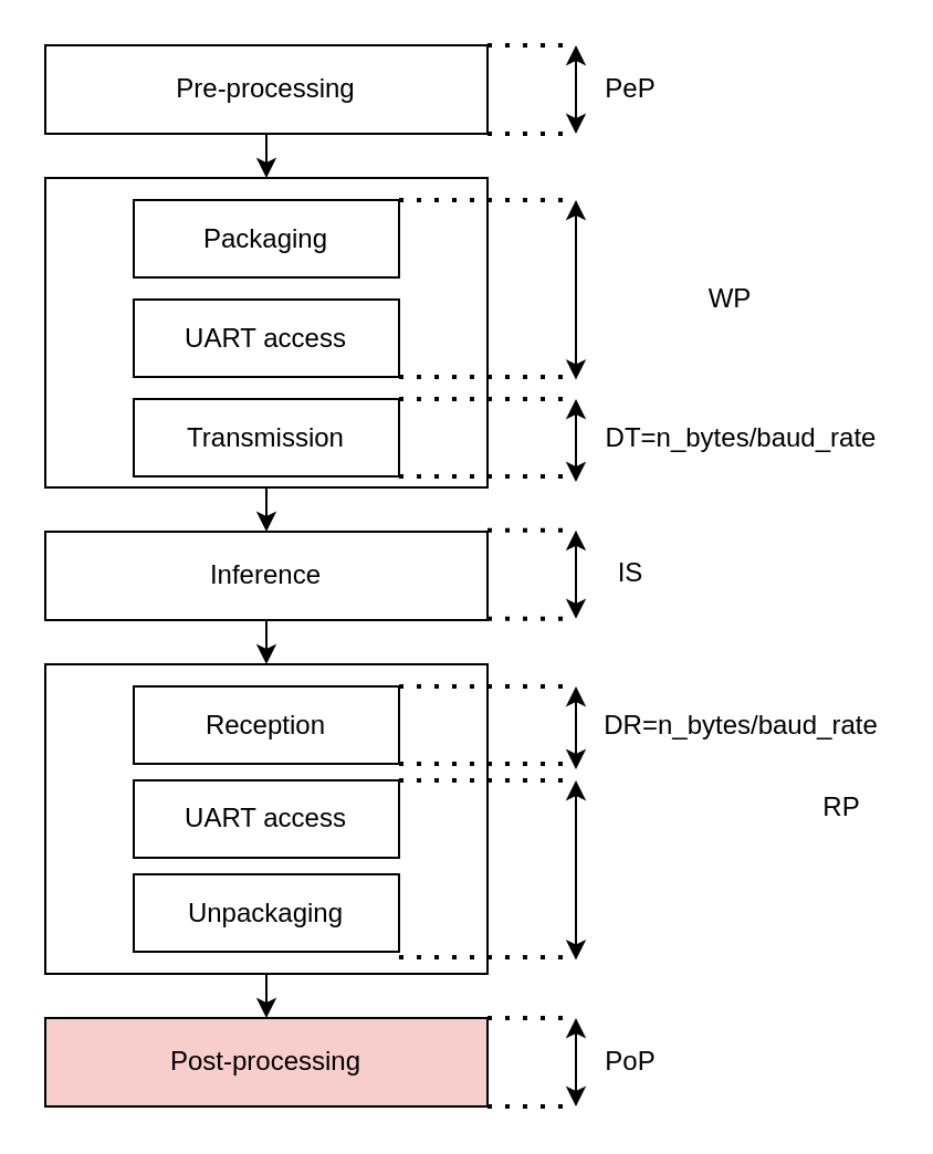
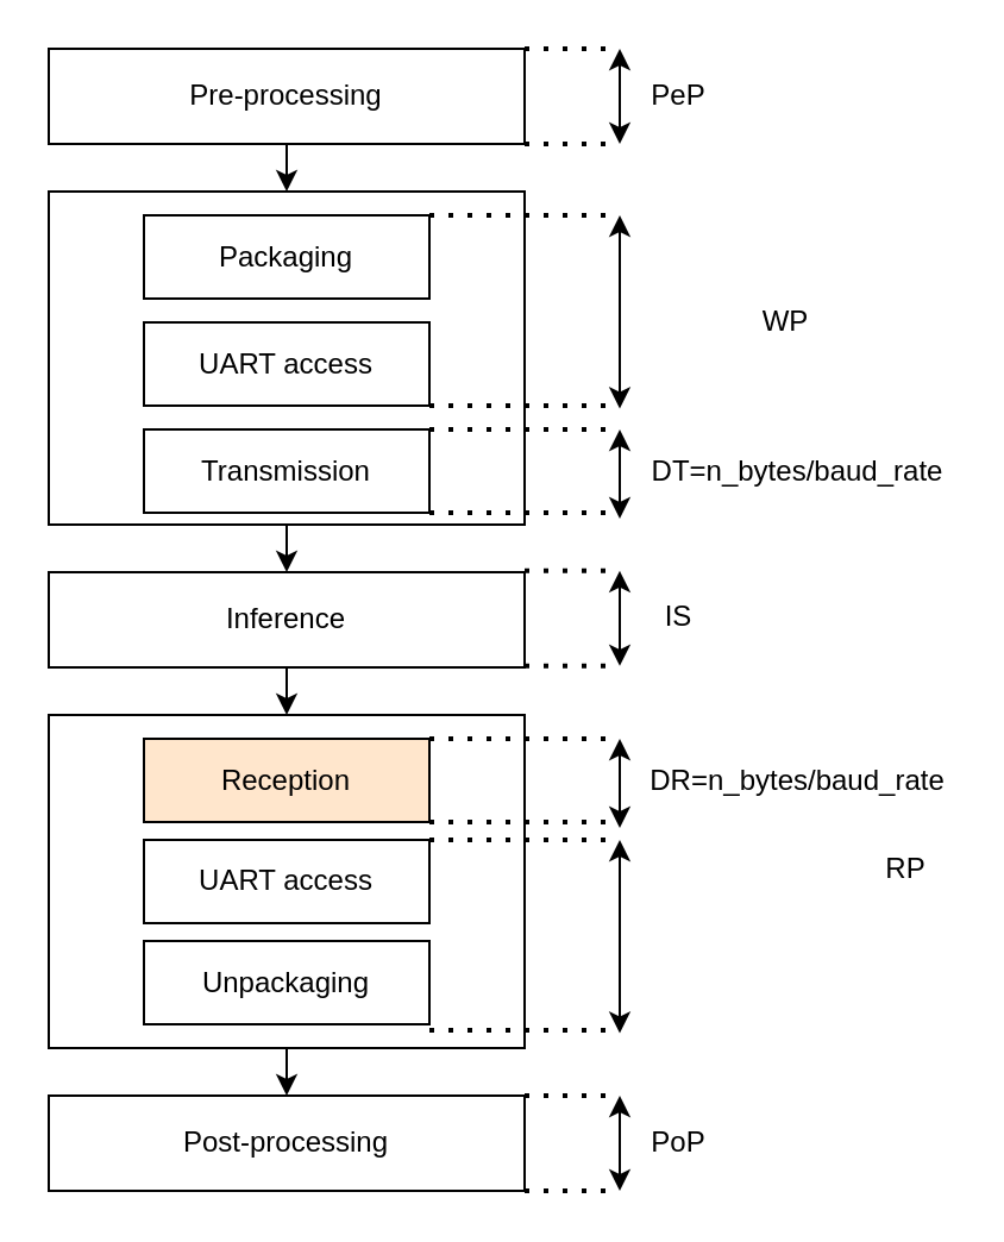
  <mxCell id="0" />
  <mxCell id="1" parent="0" />
  <mxCell id="2" style="edgeStyle=orthogonalEdgeStyle;rounded=0;orthogonalLoop=1;jettySize=auto;html=1;exitX=0.5;exitY=1;exitDx=0;exitDy=0;entryX=0.5;entryY=0;entryDx=0;entryDy=0;" parent="1" source="3" target="5" edge="1"><mxGeometry relative="1" as="geometry" /></mxCell>
  <mxCell id="3" value="Pre-processing" style="rounded=0;whiteSpace=wrap;html=1;" parent="1" vertex="1"><mxGeometry x="20" y="20" width="200" height="40" as="geometry" /></mxCell>
  <mxCell id="4" style="edgeStyle=orthogonalEdgeStyle;rounded=0;orthogonalLoop=1;jettySize=auto;html=1;exitX=0.5;exitY=1;exitDx=0;exitDy=0;entryX=0.5;entryY=0;entryDx=0;entryDy=0;" parent="1" source="5" target="10" edge="1"><mxGeometry relative="1" as="geometry" /></mxCell>
  <mxCell id="5" value="" style="rounded=0;whiteSpace=wrap;html=1;" parent="1" vertex="1"><mxGeometry x="20" y="80" width="200" height="140" as="geometry" /></mxCell>
  <mxCell id="6" value="UART access" style="rounded=0;whiteSpace=wrap;html=1;" parent="1" vertex="1"><mxGeometry x="60" y="135" width="120" height="35" as="geometry" /></mxCell>
  <mxCell id="7" value="Packaging" style="rounded=0;whiteSpace=wrap;html=1;" parent="1" vertex="1"><mxGeometry x="60" y="90" width="120" height="35" as="geometry" /></mxCell>
  <mxCell id="8" value="Transmission" style="rounded=0;whiteSpace=wrap;html=1;" parent="1" vertex="1"><mxGeometry x="60" y="180" width="120" height="35" as="geometry" /></mxCell>
  <mxCell id="9" style="edgeStyle=orthogonalEdgeStyle;rounded=0;orthogonalLoop=1;jettySize=auto;html=1;exitX=0.5;exitY=1;exitDx=0;exitDy=0;entryX=0.5;entryY=0;entryDx=0;entryDy=0;" parent="1" source="10" target="12" edge="1"><mxGeometry relative="1" as="geometry" /></mxCell>
  <mxCell id="10" value="Inference" style="rounded=0;whiteSpace=wrap;html=1;" parent="1" vertex="1"><mxGeometry x="20" y="240" width="200" height="40" as="geometry" /></mxCell>
  <mxCell id="11" style="edgeStyle=orthogonalEdgeStyle;rounded=0;orthogonalLoop=1;jettySize=auto;html=1;exitX=0.5;exitY=1;exitDx=0;exitDy=0;entryX=0.5;entryY=0;entryDx=0;entryDy=0;" parent="1" source="12" target="16" edge="1"><mxGeometry relative="1" as="geometry" /></mxCell>
  <mxCell id="12" value="" style="rounded=0;whiteSpace=wrap;html=1;" parent="1" vertex="1"><mxGeometry x="20" y="300" width="200" height="140" as="geometry" /></mxCell>
  <mxCell id="13" value="UART access" style="rounded=0;whiteSpace=wrap;html=1;" parent="1" vertex="1"><mxGeometry x="60" y="352.5" width="120" height="35" as="geometry" /></mxCell>
  <mxCell id="14" value="Unpackaging" style="rounded=0;whiteSpace=wrap;html=1;" parent="1" vertex="1"><mxGeometry x="60" y="395" width="120" height="35" as="geometry" /></mxCell>
- <mxCell id="15" value="Reception" style="rounded=0;whiteSpace=wrap;html=1;" parent="1" vertex="1"><mxGeometry x="60" y="310" width="120" height="35" as="geometry" /></mxCell>
- <mxCell id="16" value="Post-processing" style="rounded=0;whiteSpace=wrap;html=1;fillColor=#f8cecc;" parent="1" vertex="1"><mxGeometry x="20" y="460" width="200" height="40" as="geometry" /></mxCell>
+ <mxCell id="15" value="Reception" style="rounded=0;whiteSpace=wrap;html=1;fillColor=#ffe6cc;" parent="1" vertex="1"><mxGeometry x="60" y="310" width="120" height="35" as="geometry" /></mxCell>
+ <mxCell id="16" value="Post-processing" style="rounded=0;whiteSpace=wrap;html=1;" parent="1" vertex="1"><mxGeometry x="20" y="460" width="200" height="40" as="geometry" /></mxCell>
  <mxCell id="17" value="" style="endArrow=classic;html=1;rounded=0;startArrow=classic;startFill=1;" parent="1" edge="1"><mxGeometry width="50" height="50" relative="1" as="geometry"><mxPoint x="260" y="20" as="sourcePoint" /><mxPoint x="260" y="60" as="targetPoint" /></mxGeometry></mxCell>
  <mxCell id="18" value="PeP" style="text;html=1;align=center;verticalAlign=middle;whiteSpace=wrap;rounded=0;" parent="1" vertex="1"><mxGeometry x="255" y="25" width="60" height="30" as="geometry" /></mxCell>
  <mxCell id="19" value="" style="endArrow=none;dashed=1;html=1;dashPattern=1 3;strokeWidth=2;rounded=0;" parent="1" edge="1"><mxGeometry width="50" height="50" relative="1" as="geometry"><mxPoint x="180" y="180" as="sourcePoint" /><mxPoint x="260" y="180" as="targetPoint" /></mxGeometry></mxCell>
  <mxCell id="20" value="" style="endArrow=none;dashed=1;html=1;dashPattern=1 3;strokeWidth=2;rounded=0;" parent="1" edge="1"><mxGeometry width="50" height="50" relative="1" as="geometry"><mxPoint x="180" y="215" as="sourcePoint" /><mxPoint x="260" y="215" as="targetPoint" /></mxGeometry></mxCell>
  <mxCell id="21" value="" style="endArrow=classic;html=1;rounded=0;startArrow=classic;startFill=1;" parent="1" edge="1"><mxGeometry width="50" height="50" relative="1" as="geometry"><mxPoint x="260" y="180" as="sourcePoint" /><mxPoint x="260" y="217.5" as="targetPoint" /></mxGeometry></mxCell>
  <mxCell id="22" value="DT=n_bytes/baud_rate" style="text;html=1;align=center;verticalAlign=middle;whiteSpace=wrap;rounded=0;" parent="1" vertex="1"><mxGeometry x="270" y="182.5" width="130" height="30" as="geometry" /></mxCell>
  <mxCell id="23" value="" style="endArrow=none;dashed=1;html=1;dashPattern=1 3;strokeWidth=2;rounded=0;" parent="1" edge="1"><mxGeometry width="50" height="50" relative="1" as="geometry"><mxPoint x="180" y="170" as="sourcePoint" /><mxPoint x="260" y="170" as="targetPoint" /></mxGeometry></mxCell>
  <mxCell id="24" value="" style="endArrow=none;dashed=1;html=1;dashPattern=1 3;strokeWidth=2;rounded=0;" parent="1" edge="1"><mxGeometry width="50" height="50" relative="1" as="geometry"><mxPoint x="180" y="90" as="sourcePoint" /><mxPoint x="260" y="90" as="targetPoint" /></mxGeometry></mxCell>
  <mxCell id="25" value="" style="endArrow=classic;html=1;rounded=0;startArrow=classic;startFill=1;" parent="1" edge="1"><mxGeometry width="50" height="50" relative="1" as="geometry"><mxPoint x="260" y="90" as="sourcePoint" /><mxPoint x="260" y="171.25" as="targetPoint" /></mxGeometry></mxCell>
  <mxCell id="26" value="WP " style="text;html=1;align=center;verticalAlign=middle;whiteSpace=wrap;rounded=0;" parent="1" vertex="1"><mxGeometry x="310" y="120" width="40" height="30" as="geometry" /></mxCell>
  <mxCell id="27" value="" style="endArrow=none;dashed=1;html=1;dashPattern=1 3;strokeWidth=2;rounded=0;" parent="1" edge="1"><mxGeometry width="50" height="50" relative="1" as="geometry"><mxPoint x="220" y="20" as="sourcePoint" /><mxPoint x="260" y="20" as="targetPoint" /></mxGeometry></mxCell>
  <mxCell id="28" value="" style="endArrow=none;dashed=1;html=1;dashPattern=1 3;strokeWidth=2;rounded=0;" parent="1" edge="1"><mxGeometry width="50" height="50" relative="1" as="geometry"><mxPoint x="220" y="60" as="sourcePoint" /><mxPoint x="260" y="60" as="targetPoint" /></mxGeometry></mxCell>
  <mxCell id="29" value="" style="endArrow=classic;html=1;rounded=0;startArrow=classic;startFill=1;" parent="1" edge="1"><mxGeometry width="50" height="50" relative="1" as="geometry"><mxPoint x="260" y="239.43" as="sourcePoint" /><mxPoint x="260" y="279.43" as="targetPoint" /></mxGeometry></mxCell>
  <mxCell id="30" value="IS" style="text;html=1;align=center;verticalAlign=middle;whiteSpace=wrap;rounded=0;" parent="1" vertex="1"><mxGeometry x="255" y="244.43" width="60" height="30" as="geometry" /></mxCell>
  <mxCell id="31" value="" style="endArrow=none;dashed=1;html=1;dashPattern=1 3;strokeWidth=2;rounded=0;" parent="1" edge="1"><mxGeometry width="50" height="50" relative="1" as="geometry"><mxPoint x="220" y="239.43" as="sourcePoint" /><mxPoint x="260" y="239.43" as="targetPoint" /></mxGeometry></mxCell>
  <mxCell id="32" value="" style="endArrow=none;dashed=1;html=1;dashPattern=1 3;strokeWidth=2;rounded=0;" parent="1" edge="1"><mxGeometry width="50" height="50" relative="1" as="geometry"><mxPoint x="220" y="279.43" as="sourcePoint" /><mxPoint x="260" y="279.43" as="targetPoint" /></mxGeometry></mxCell>
  <mxCell id="33" value="" style="endArrow=classic;html=1;rounded=0;startArrow=classic;startFill=1;" parent="1" edge="1"><mxGeometry width="50" height="50" relative="1" as="geometry"><mxPoint x="260" y="460" as="sourcePoint" /><mxPoint x="260" y="500" as="targetPoint" /></mxGeometry></mxCell>
  <mxCell id="34" value="PoP" style="text;html=1;align=center;verticalAlign=middle;whiteSpace=wrap;rounded=0;" parent="1" vertex="1"><mxGeometry x="255" y="465" width="60" height="30" as="geometry" /></mxCell>
  <mxCell id="35" value="" style="endArrow=none;dashed=1;html=1;dashPattern=1 3;strokeWidth=2;rounded=0;" parent="1" edge="1"><mxGeometry width="50" height="50" relative="1" as="geometry"><mxPoint x="220" y="460" as="sourcePoint" /><mxPoint x="260" y="460" as="targetPoint" /></mxGeometry></mxCell>
  <mxCell id="36" value="" style="endArrow=none;dashed=1;html=1;dashPattern=1 3;strokeWidth=2;rounded=0;" parent="1" edge="1"><mxGeometry width="50" height="50" relative="1" as="geometry"><mxPoint x="220" y="500" as="sourcePoint" /><mxPoint x="260" y="500" as="targetPoint" /></mxGeometry></mxCell>
  <mxCell id="37" value="" style="endArrow=none;dashed=1;html=1;dashPattern=1 3;strokeWidth=2;rounded=0;" parent="1" edge="1"><mxGeometry width="50" height="50" relative="1" as="geometry"><mxPoint x="180" y="310" as="sourcePoint" /><mxPoint x="260" y="310" as="targetPoint" /></mxGeometry></mxCell>
  <mxCell id="38" value="" style="endArrow=none;dashed=1;html=1;dashPattern=1 3;strokeWidth=2;rounded=0;" parent="1" edge="1"><mxGeometry width="50" height="50" relative="1" as="geometry"><mxPoint x="180" y="345" as="sourcePoint" /><mxPoint x="260" y="345" as="targetPoint" /></mxGeometry></mxCell>
  <mxCell id="39" value="" style="endArrow=classic;html=1;rounded=0;startArrow=classic;startFill=1;" parent="1" edge="1"><mxGeometry width="50" height="50" relative="1" as="geometry"><mxPoint x="260" y="310" as="sourcePoint" /><mxPoint x="260" y="347.5" as="targetPoint" /></mxGeometry></mxCell>
  <mxCell id="40" value="DR=n_bytes/baud_rate" style="text;html=1;align=center;verticalAlign=middle;whiteSpace=wrap;rounded=0;" parent="1" vertex="1"><mxGeometry x="270" y="312.5" width="130" height="30" as="geometry" /></mxCell>
  <mxCell id="41" value="" style="endArrow=none;dashed=1;html=1;dashPattern=1 3;strokeWidth=2;rounded=0;" parent="1" edge="1"><mxGeometry width="50" height="50" relative="1" as="geometry"><mxPoint x="180" y="432.5" as="sourcePoint" /><mxPoint x="260" y="432.5" as="targetPoint" /></mxGeometry></mxCell>
  <mxCell id="42" value="" style="endArrow=none;dashed=1;html=1;dashPattern=1 3;strokeWidth=2;rounded=0;" parent="1" edge="1"><mxGeometry width="50" height="50" relative="1" as="geometry"><mxPoint x="180" y="352.5" as="sourcePoint" /><mxPoint x="260" y="352.5" as="targetPoint" /></mxGeometry></mxCell>
  <mxCell id="43" value="" style="endArrow=classic;html=1;rounded=0;startArrow=classic;startFill=1;" parent="1" edge="1"><mxGeometry width="50" height="50" relative="1" as="geometry"><mxPoint x="260" y="352.5" as="sourcePoint" /><mxPoint x="260" y="433.75" as="targetPoint" /></mxGeometry></mxCell>
  <mxCell id="44" value="RP" style="text;html=1;align=center;verticalAlign=middle;whiteSpace=wrap;rounded=0;" parent="1" vertex="1"><mxGeometry x="363" y="350" width="35" height="30" as="geometry" /></mxCell>
